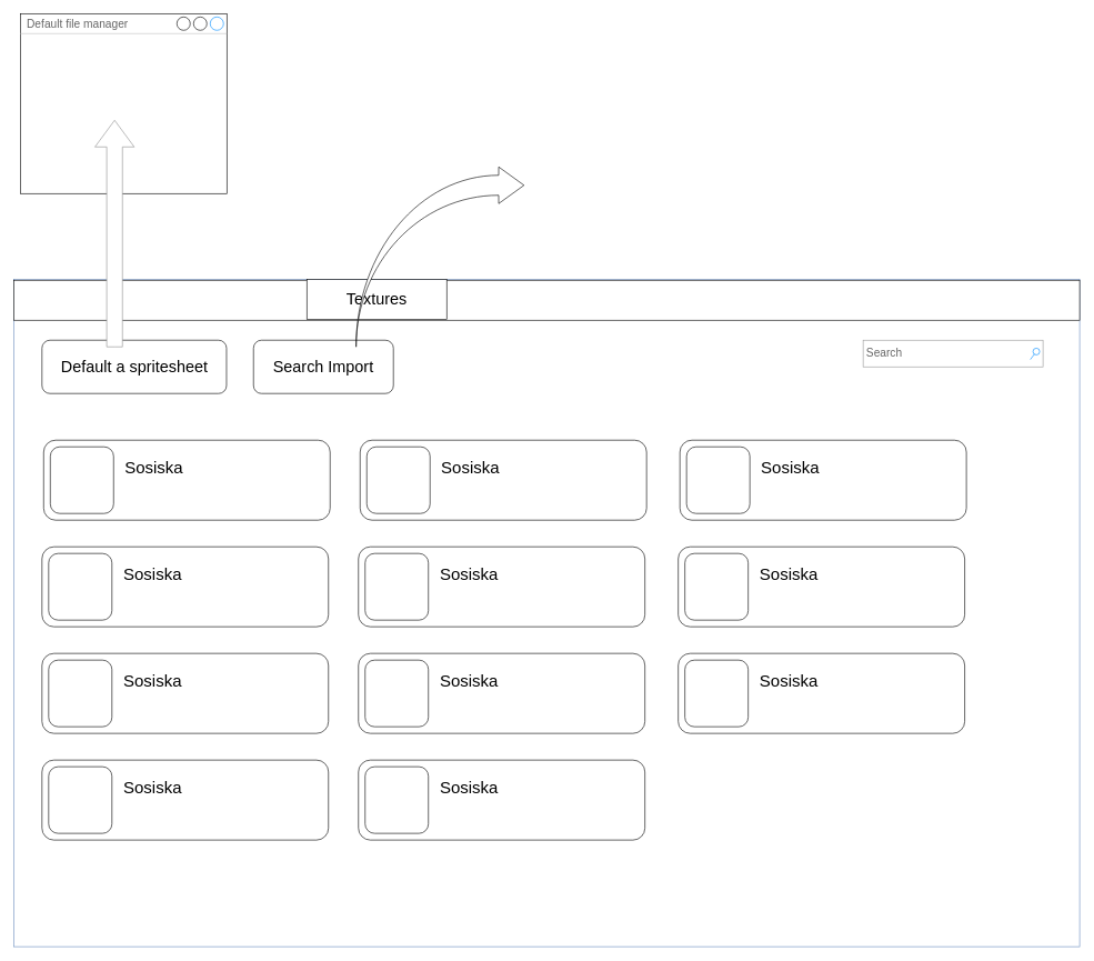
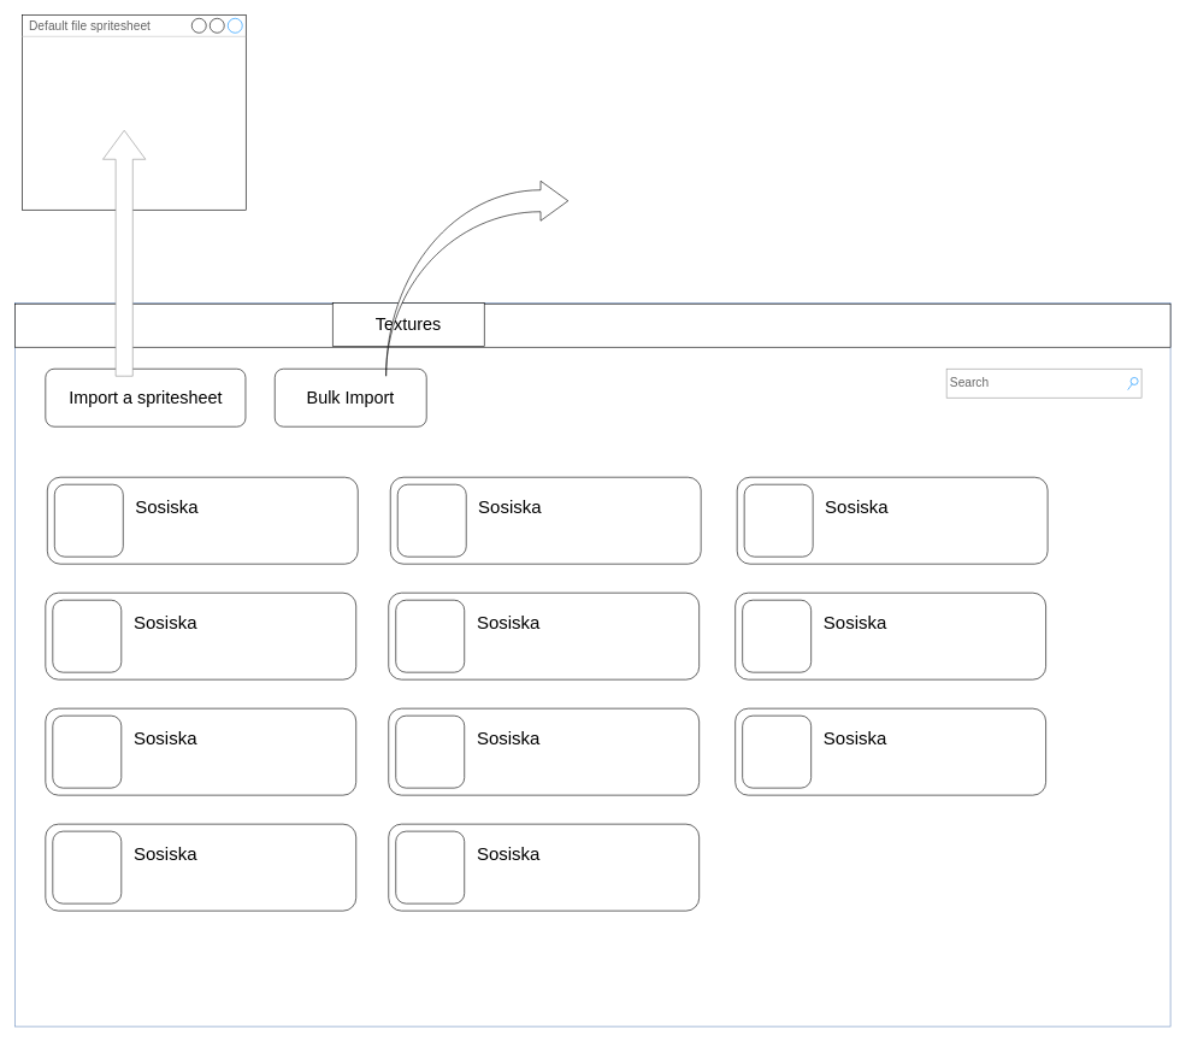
  <mxCell id="0" />
  <mxCell id="1" parent="0" />
- <mxCell id="2" value="Default file manager" style="strokeWidth=1;shadow=0;dashed=0;align=center;html=1;shape=mxgraph.mockup.containers.window;align=left;verticalAlign=top;spacingLeft=8;strokeColor2=#008cff;strokeColor3=#c4c4c4;fontColor=#666666;fillColor=#ffffff;mainText=;fontSize=17;labelBackgroundColor=none;" vertex="1" parent="1"><mxGeometry x="30" y="20" width="310" height="270" as="geometry" /></mxCell>
+ <mxCell id="2" value="Default file spritesheet" style="strokeWidth=1;shadow=0;dashed=0;align=center;html=1;shape=mxgraph.mockup.containers.window;align=left;verticalAlign=top;spacingLeft=8;strokeColor2=#008cff;strokeColor3=#c4c4c4;fontColor=#666666;fillColor=#ffffff;mainText=;fontSize=17;labelBackgroundColor=none;" vertex="1" parent="1"><mxGeometry x="30" y="20" width="310" height="270" as="geometry" /></mxCell>
  <mxCell id="3" value="" style="rounded=0;whiteSpace=wrap;html=1;fillColor=none;strokeColor=#6c8ebf;" vertex="1" parent="1"><mxGeometry y="419" width="1600" height="1001" as="geometry" x="20" /></mxCell>
  <mxCell id="4" value="" style="rounded=0;whiteSpace=wrap;html=1;" vertex="1" parent="1"><mxGeometry width="1600" height="60" as="geometry" x="20" y="420" /></mxCell>
  <mxCell id="5" value="&lt;font style=&quot;font-size: 24px&quot;&gt;Textures&lt;/font&gt;" style="rounded=0;whiteSpace=wrap;html=1;" vertex="1" parent="1"><mxGeometry x="460" y="419" width="210" height="60" as="geometry" /></mxCell>
  <mxCell id="6" value="" style="group" vertex="1" connectable="0" parent="1"><mxGeometry x="65" y="660" width="430" height="120" as="geometry" /></mxCell>
  <mxCell id="7" value="" style="rounded=1;whiteSpace=wrap;html=1;" vertex="1" parent="6"><mxGeometry width="430" height="120" as="geometry" /></mxCell>
  <mxCell id="8" value="" style="rounded=1;whiteSpace=wrap;html=1;" vertex="1" parent="6"><mxGeometry x="10" y="10" width="95" height="100" as="geometry" /></mxCell>
  <mxCell id="9" value="&lt;div style=&quot;font-size: 25px&quot; align=&quot;left&quot;&gt;&lt;font style=&quot;font-size: 25px&quot;&gt;Sosiska&lt;/font&gt;&lt;/div&gt;" style="text;html=1;strokeColor=none;fillColor=none;align=left;verticalAlign=middle;whiteSpace=wrap;rounded=0;" vertex="1" parent="6"><mxGeometry x="120" y="20" width="190" height="40" as="geometry" /></mxCell>
  <mxCell id="10" value="" style="group" vertex="1" connectable="0" parent="1"><mxGeometry x="540" y="660" width="430" height="120" as="geometry" /></mxCell>
  <mxCell id="11" value="" style="rounded=1;whiteSpace=wrap;html=1;" vertex="1" parent="10"><mxGeometry width="430" height="120" as="geometry" /></mxCell>
  <mxCell id="12" value="" style="rounded=1;whiteSpace=wrap;html=1;" vertex="1" parent="10"><mxGeometry x="10" y="10" width="95" height="100" as="geometry" /></mxCell>
  <mxCell id="13" value="&lt;div style=&quot;font-size: 25px&quot; align=&quot;left&quot;&gt;&lt;font style=&quot;font-size: 25px&quot;&gt;Sosiska&lt;/font&gt;&lt;/div&gt;" style="text;html=1;strokeColor=none;fillColor=none;align=left;verticalAlign=middle;whiteSpace=wrap;rounded=0;" vertex="1" parent="10"><mxGeometry x="120" y="20" width="190" height="40" as="geometry" /></mxCell>
  <mxCell id="14" value="" style="group" vertex="1" connectable="0" parent="1"><mxGeometry x="1020" y="660" width="430" height="120" as="geometry" /></mxCell>
  <mxCell id="15" value="" style="rounded=1;whiteSpace=wrap;html=1;" vertex="1" parent="14"><mxGeometry width="430" height="120" as="geometry" /></mxCell>
  <mxCell id="16" value="" style="rounded=1;whiteSpace=wrap;html=1;" vertex="1" parent="14"><mxGeometry x="10" y="10" width="95" height="100" as="geometry" /></mxCell>
  <mxCell id="17" value="&lt;div style=&quot;font-size: 25px&quot; align=&quot;left&quot;&gt;&lt;font style=&quot;font-size: 25px&quot;&gt;Sosiska&lt;/font&gt;&lt;/div&gt;" style="text;html=1;strokeColor=none;fillColor=none;align=left;verticalAlign=middle;whiteSpace=wrap;rounded=0;" vertex="1" parent="14"><mxGeometry x="120" y="20" width="190" height="40" as="geometry" /></mxCell>
  <mxCell id="18" value="" style="group" vertex="1" connectable="0" parent="1"><mxGeometry x="62.5" y="820" width="430" height="120" as="geometry" /></mxCell>
  <mxCell id="19" value="" style="rounded=1;whiteSpace=wrap;html=1;" vertex="1" parent="18"><mxGeometry width="430" height="120" as="geometry" /></mxCell>
  <mxCell id="20" value="" style="rounded=1;whiteSpace=wrap;html=1;" vertex="1" parent="18"><mxGeometry x="10" y="10" width="95" height="100" as="geometry" /></mxCell>
  <mxCell id="21" value="&lt;div style=&quot;font-size: 25px&quot; align=&quot;left&quot;&gt;&lt;font style=&quot;font-size: 25px&quot;&gt;Sosiska&lt;/font&gt;&lt;/div&gt;" style="text;html=1;strokeColor=none;fillColor=none;align=left;verticalAlign=middle;whiteSpace=wrap;rounded=0;" vertex="1" parent="18"><mxGeometry x="120" y="20" width="190" height="40" as="geometry" /></mxCell>
  <mxCell id="22" value="" style="group" vertex="1" connectable="0" parent="1"><mxGeometry x="537.5" y="820" width="430" height="120" as="geometry" /></mxCell>
  <mxCell id="23" value="" style="rounded=1;whiteSpace=wrap;html=1;" vertex="1" parent="22"><mxGeometry width="430" height="120" as="geometry" /></mxCell>
  <mxCell id="24" value="" style="rounded=1;whiteSpace=wrap;html=1;" vertex="1" parent="22"><mxGeometry x="10" y="10" width="95" height="100" as="geometry" /></mxCell>
  <mxCell id="25" value="&lt;div style=&quot;font-size: 25px&quot; align=&quot;left&quot;&gt;&lt;font style=&quot;font-size: 25px&quot;&gt;Sosiska&lt;/font&gt;&lt;/div&gt;" style="text;html=1;strokeColor=none;fillColor=none;align=left;verticalAlign=middle;whiteSpace=wrap;rounded=0;" vertex="1" parent="22"><mxGeometry x="120" y="20" width="190" height="40" as="geometry" /></mxCell>
  <mxCell id="26" value="" style="group" vertex="1" connectable="0" parent="1"><mxGeometry x="1017.5" y="820" width="430" height="120" as="geometry" /></mxCell>
  <mxCell id="27" value="" style="rounded=1;whiteSpace=wrap;html=1;" vertex="1" parent="26"><mxGeometry width="430" height="120" as="geometry" /></mxCell>
  <mxCell id="28" value="" style="rounded=1;whiteSpace=wrap;html=1;" vertex="1" parent="26"><mxGeometry x="10" y="10" width="95" height="100" as="geometry" /></mxCell>
  <mxCell id="29" value="&lt;div style=&quot;font-size: 25px&quot; align=&quot;left&quot;&gt;&lt;font style=&quot;font-size: 25px&quot;&gt;Sosiska&lt;/font&gt;&lt;/div&gt;" style="text;html=1;strokeColor=none;fillColor=none;align=left;verticalAlign=middle;whiteSpace=wrap;rounded=0;" vertex="1" parent="26"><mxGeometry x="120" y="20" width="190" height="40" as="geometry" /></mxCell>
  <mxCell id="30" value="" style="group" vertex="1" connectable="0" parent="1"><mxGeometry x="62.5" y="980" width="430" height="120" as="geometry" /></mxCell>
  <mxCell id="31" value="" style="rounded=1;whiteSpace=wrap;html=1;" vertex="1" parent="30"><mxGeometry width="430" height="120" as="geometry" /></mxCell>
  <mxCell id="32" value="" style="rounded=1;whiteSpace=wrap;html=1;" vertex="1" parent="30"><mxGeometry x="10" y="10" width="95" height="100" as="geometry" /></mxCell>
  <mxCell id="33" value="&lt;div style=&quot;font-size: 25px&quot; align=&quot;left&quot;&gt;&lt;font style=&quot;font-size: 25px&quot;&gt;Sosiska&lt;/font&gt;&lt;/div&gt;" style="text;html=1;strokeColor=none;fillColor=none;align=left;verticalAlign=middle;whiteSpace=wrap;rounded=0;" vertex="1" parent="30"><mxGeometry x="120" y="20" width="190" height="40" as="geometry" /></mxCell>
  <mxCell id="34" value="" style="group" vertex="1" connectable="0" parent="1"><mxGeometry x="537.5" y="980" width="430" height="120" as="geometry" /></mxCell>
  <mxCell id="35" value="" style="rounded=1;whiteSpace=wrap;html=1;" vertex="1" parent="34"><mxGeometry width="430" height="120" as="geometry" /></mxCell>
  <mxCell id="36" value="" style="rounded=1;whiteSpace=wrap;html=1;" vertex="1" parent="34"><mxGeometry x="10" y="10" width="95" height="100" as="geometry" /></mxCell>
  <mxCell id="37" value="&lt;div style=&quot;font-size: 25px&quot; align=&quot;left&quot;&gt;&lt;font style=&quot;font-size: 25px&quot;&gt;Sosiska&lt;/font&gt;&lt;/div&gt;" style="text;html=1;strokeColor=none;fillColor=none;align=left;verticalAlign=middle;whiteSpace=wrap;rounded=0;" vertex="1" parent="34"><mxGeometry x="120" y="20" width="190" height="40" as="geometry" /></mxCell>
  <mxCell id="38" value="" style="group" vertex="1" connectable="0" parent="1"><mxGeometry x="1017.5" y="980" width="430" height="120" as="geometry" /></mxCell>
  <mxCell id="39" value="" style="rounded=1;whiteSpace=wrap;html=1;" vertex="1" parent="38"><mxGeometry width="430" height="120" as="geometry" /></mxCell>
  <mxCell id="40" value="" style="rounded=1;whiteSpace=wrap;html=1;" vertex="1" parent="38"><mxGeometry x="10" y="10" width="95" height="100" as="geometry" /></mxCell>
  <mxCell id="41" value="&lt;div style=&quot;font-size: 25px&quot; align=&quot;left&quot;&gt;&lt;font style=&quot;font-size: 25px&quot;&gt;Sosiska&lt;/font&gt;&lt;/div&gt;" style="text;html=1;strokeColor=none;fillColor=none;align=left;verticalAlign=middle;whiteSpace=wrap;rounded=0;" vertex="1" parent="38"><mxGeometry x="120" y="20" width="190" height="40" as="geometry" /></mxCell>
  <mxCell id="42" value="" style="group" vertex="1" connectable="0" parent="1"><mxGeometry x="62.5" y="1140" width="430" height="120" as="geometry" /></mxCell>
  <mxCell id="43" value="" style="rounded=1;whiteSpace=wrap;html=1;" vertex="1" parent="42"><mxGeometry width="430" height="120" as="geometry" /></mxCell>
  <mxCell id="44" value="" style="rounded=1;whiteSpace=wrap;html=1;" vertex="1" parent="42"><mxGeometry x="10" y="10" width="95" height="100" as="geometry" /></mxCell>
  <mxCell id="45" value="&lt;div style=&quot;font-size: 25px&quot; align=&quot;left&quot;&gt;&lt;font style=&quot;font-size: 25px&quot;&gt;Sosiska&lt;/font&gt;&lt;/div&gt;" style="text;html=1;strokeColor=none;fillColor=none;align=left;verticalAlign=middle;whiteSpace=wrap;rounded=0;" vertex="1" parent="42"><mxGeometry x="120" y="20" width="190" height="40" as="geometry" /></mxCell>
  <mxCell id="46" value="" style="group" vertex="1" connectable="0" parent="1"><mxGeometry x="537.5" y="1140" width="430" height="120" as="geometry" /></mxCell>
  <mxCell id="47" value="" style="rounded=1;whiteSpace=wrap;html=1;" vertex="1" parent="46"><mxGeometry width="430" height="120" as="geometry" /></mxCell>
  <mxCell id="48" value="" style="rounded=1;whiteSpace=wrap;html=1;" vertex="1" parent="46"><mxGeometry x="10" y="10" width="95" height="100" as="geometry" /></mxCell>
  <mxCell id="49" value="&lt;div style=&quot;font-size: 25px&quot; align=&quot;left&quot;&gt;&lt;font style=&quot;font-size: 25px&quot;&gt;Sosiska&lt;/font&gt;&lt;/div&gt;" style="text;html=1;strokeColor=none;fillColor=none;align=left;verticalAlign=middle;whiteSpace=wrap;rounded=0;" vertex="1" parent="46"><mxGeometry x="120" y="20" width="190" height="40" as="geometry" /></mxCell>
- <mxCell id="50" value="&lt;font style=&quot;font-size: 24px&quot;&gt;Default a spritesheet&lt;br&gt;&lt;/font&gt;" style="rounded=1;whiteSpace=wrap;html=1;fillColor=none;" vertex="1" parent="1"><mxGeometry x="62.5" y="510" width="277" height="80" as="geometry" /></mxCell>
- <mxCell id="51" value="&lt;font style=&quot;font-size: 24px&quot;&gt;Search Import&lt;/font&gt;" style="rounded=1;whiteSpace=wrap;html=1;fillColor=none;" vertex="1" parent="1"><mxGeometry x="380" y="510" width="210" height="80" as="geometry" /></mxCell>
- <mxCell id="52" value="Search" style="strokeWidth=1;shadow=0;dashed=0;align=center;html=1;shape=mxgraph.mockup.forms.searchBox;strokeColor=#999999;mainText=;fillColor=#ffffff;strokeColor2=#008cff;fontColor=#666666;fontSize=17;align=left;spacingLeft=3;" vertex="1" parent="1"><mxGeometry x="1295" y="510" width="270" height="40" as="geometry" /></mxCell>
+ <mxCell id="50" value="&lt;font style=&quot;font-size: 24px&quot;&gt;Import a spritesheet&lt;br&gt;&lt;/font&gt;" style="rounded=1;whiteSpace=wrap;html=1;fillColor=none;" vertex="1" parent="1"><mxGeometry x="62.5" y="510" width="277" height="80" as="geometry" /></mxCell>
+ <mxCell id="51" value="&lt;font style=&quot;font-size: 24px&quot;&gt;Bulk Import&lt;/font&gt;" style="rounded=1;whiteSpace=wrap;html=1;fillColor=none;" vertex="1" parent="1"><mxGeometry x="380" y="510" width="210" height="80" as="geometry" /></mxCell>
+ <mxCell id="52" value="Search" style="strokeWidth=1;shadow=0;dashed=0;align=center;html=1;shape=mxgraph.mockup.forms.searchBox;strokeColor=#999999;mainText=;fillColor=#ffffff;strokeColor2=#008cff;fontColor=#666666;fontSize=17;align=left;spacingLeft=3;" vertex="1" parent="1"><mxGeometry x="1310" y="510" width="270" height="40" as="geometry" /></mxCell>
  <mxCell id="53" value="" style="html=1;shadow=0;dashed=0;align=center;verticalAlign=middle;shape=mxgraph.arrows2.arrow;dy=0.6;dx=40;direction=north;notch=0;fillColor=#ffffff;strokeColor=#8F8F8F;" vertex="1" parent="1"><mxGeometry x="142" y="180" width="59" height="340" as="geometry" /></mxCell>
  <mxCell id="54" value="" style="html=1;shadow=0;dashed=0;align=center;verticalAlign=middle;shape=mxgraph.arrows2.jumpInArrow;dy=15;dx=38;arrowHead=55;fillColor=#ffffff;" vertex="1" parent="1"><mxGeometry x="534" y="250" width="252" height="270" as="geometry" /></mxCell>
